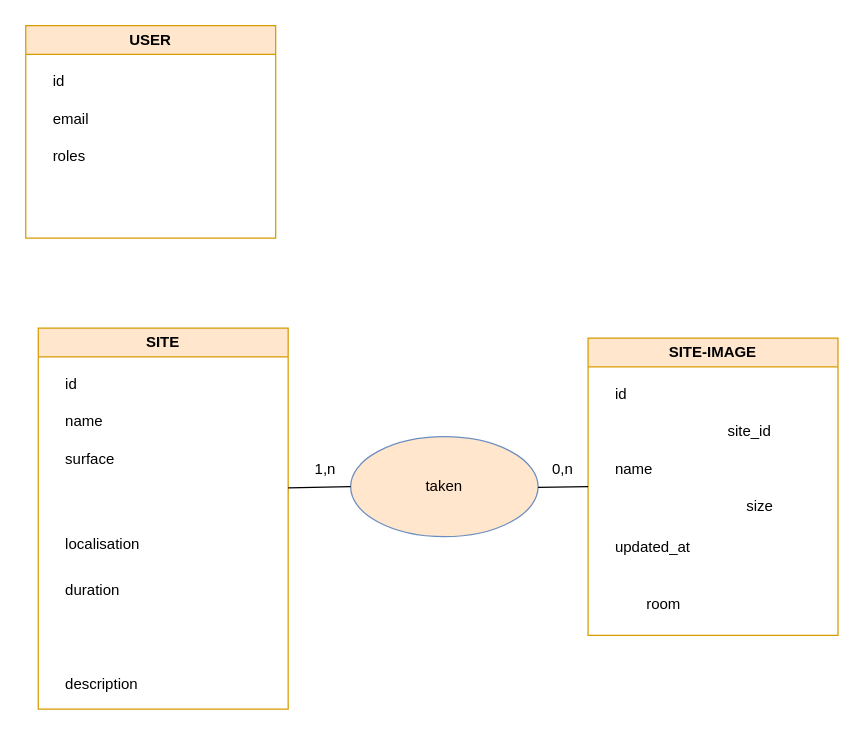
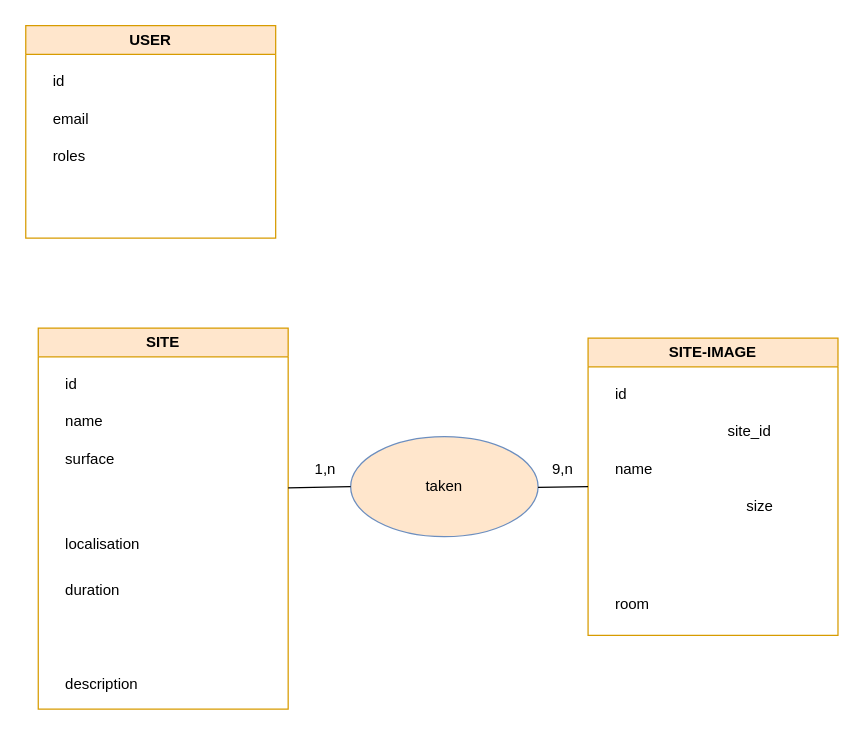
  <mxCell id="0" />
  <mxCell id="1" parent="0" />
  <mxCell id="2" value="USER" style="swimlane;whiteSpace=wrap;html=1;fillColor=#ffe6cc;strokeColor=#d79b00;" parent="1" vertex="1"><mxGeometry x="20" y="20" width="200" height="170" as="geometry" /></mxCell>
  <mxCell id="3" value="id" style="text;html=1;strokeColor=none;fillColor=none;align=left;verticalAlign=middle;whiteSpace=wrap;rounded=0;" parent="2" vertex="1"><mxGeometry x="20" y="30" width="60" height="30" as="geometry" /></mxCell>
  <mxCell id="4" value="email" style="text;html=1;strokeColor=none;fillColor=none;align=left;verticalAlign=middle;whiteSpace=wrap;rounded=0;" parent="2" vertex="1"><mxGeometry x="20" y="60" width="60" height="30" as="geometry" /></mxCell>
  <mxCell id="5" value="roles" style="text;html=1;strokeColor=none;fillColor=none;align=left;verticalAlign=middle;whiteSpace=wrap;rounded=0;" parent="2" vertex="1"><mxGeometry x="20" y="90" width="60" height="30" as="geometry" /></mxCell>
  <mxCell id="6" value="SITE" style="swimlane;whiteSpace=wrap;html=1;fillColor=#ffe6cc;strokeColor=#d79b00;" parent="1" vertex="1"><mxGeometry x="30" y="262" width="200" height="305" as="geometry" /></mxCell>
  <mxCell id="7" value="id" style="text;html=1;strokeColor=none;fillColor=none;align=left;verticalAlign=middle;whiteSpace=wrap;rounded=0;" parent="6" vertex="1"><mxGeometry x="20" y="30" width="60" height="30" as="geometry" /></mxCell>
  <mxCell id="8" value="name" style="text;html=1;strokeColor=none;fillColor=none;align=left;verticalAlign=middle;whiteSpace=wrap;rounded=0;" parent="6" vertex="1"><mxGeometry x="20" y="60" width="60" height="30" as="geometry" /></mxCell>
  <mxCell id="9" value="surface" style="text;html=1;strokeColor=none;fillColor=none;align=left;verticalAlign=middle;whiteSpace=wrap;rounded=0;" parent="6" vertex="1"><mxGeometry x="20" y="90" width="60" height="30" as="geometry" /></mxCell>
  <mxCell id="10" value="localisation" style="text;html=1;strokeColor=none;fillColor=none;align=left;verticalAlign=middle;whiteSpace=wrap;rounded=0;" parent="6" vertex="1"><mxGeometry x="20" y="158" width="60" height="30" as="geometry" /></mxCell>
  <mxCell id="11" value="duration" style="text;html=1;strokeColor=none;fillColor=none;align=left;verticalAlign=middle;whiteSpace=wrap;rounded=0;" parent="6" vertex="1"><mxGeometry x="20" y="195" width="60" height="30" as="geometry" /></mxCell>
  <mxCell id="12" value="description" style="text;html=1;strokeColor=none;fillColor=none;align=left;verticalAlign=middle;whiteSpace=wrap;rounded=0;" parent="6" vertex="1"><mxGeometry x="20" y="270" width="60" height="30" as="geometry" /></mxCell>
  <mxCell id="13" value="SITE-IMAGE" style="swimlane;whiteSpace=wrap;html=1;fillColor=#ffe6cc;strokeColor=#d79b00;" parent="1" vertex="1"><mxGeometry x="470" y="270" width="200" height="238" as="geometry" /></mxCell>
  <mxCell id="14" value="id" style="text;html=1;strokeColor=none;fillColor=none;align=left;verticalAlign=middle;whiteSpace=wrap;rounded=0;" parent="13" vertex="1"><mxGeometry x="20" y="30" width="60" height="30" as="geometry" /></mxCell>
  <mxCell id="15" value="site_id" style="text;html=1;strokeColor=none;fillColor=none;align=left;verticalAlign=middle;whiteSpace=wrap;rounded=0;" parent="13" vertex="1"><mxGeometry x="110" y="60" width="60" height="30" as="geometry" /></mxCell>
  <mxCell id="16" value="name" style="text;html=1;strokeColor=none;fillColor=none;align=left;verticalAlign=middle;whiteSpace=wrap;rounded=0;" parent="13" vertex="1"><mxGeometry x="20" y="90" width="60" height="30" as="geometry" /></mxCell>
  <mxCell id="17" value="size" style="text;html=1;strokeColor=none;fillColor=none;align=left;verticalAlign=middle;whiteSpace=wrap;rounded=0;" parent="13" vertex="1"><mxGeometry x="125" y="120" width="60" height="30" as="geometry" /></mxCell>
- <mxCell id="18" value="updated_at" style="text;html=1;strokeColor=none;fillColor=none;align=left;verticalAlign=middle;whiteSpace=wrap;rounded=0;" parent="13" vertex="1"><mxGeometry x="20" y="153" width="90" height="30" as="geometry" /></mxCell>
- <mxCell id="19" value="room" style="text;html=1;strokeColor=none;fillColor=none;align=left;verticalAlign=middle;whiteSpace=wrap;rounded=0;" parent="13" vertex="1"><mxGeometry x="45" y="198" width="90" height="30" as="geometry" /></mxCell>
+ <mxCell id="19" value="room" style="text;html=1;strokeColor=none;fillColor=none;align=left;verticalAlign=middle;whiteSpace=wrap;rounded=0;" parent="13" vertex="1"><mxGeometry x="20" y="198" width="90" height="30" as="geometry" /></mxCell>
  <mxCell id="20" value="taken" style="ellipse;whiteSpace=wrap;html=1;fillColor=#ffe6cc;strokeColor=#6c8ebf;" parent="1" vertex="1"><mxGeometry x="280" y="349" width="150" height="80" as="geometry" /></mxCell>
  <mxCell id="21" value="" style="endArrow=none;html=1;rounded=0;entryX=0;entryY=0.5;entryDx=0;entryDy=0;" parent="1" target="20" edge="1"><mxGeometry width="50" height="50" relative="1" as="geometry"><mxPoint x="230" y="390" as="sourcePoint" /><mxPoint x="280" y="349" as="targetPoint" /></mxGeometry></mxCell>
  <mxCell id="22" value="" style="endArrow=none;html=1;rounded=0;entryX=0;entryY=0.5;entryDx=0;entryDy=0;" parent="1" target="13" edge="1"><mxGeometry width="50" height="50" relative="1" as="geometry"><mxPoint x="430" y="389.5" as="sourcePoint" /><mxPoint x="450" y="400" as="targetPoint" /></mxGeometry></mxCell>
  <mxCell id="23" value="1,n" style="text;html=1;strokeColor=none;fillColor=none;align=center;verticalAlign=middle;whiteSpace=wrap;rounded=0;" parent="1" vertex="1"><mxGeometry x="230" y="360" width="60" height="30" as="geometry" /></mxCell>
- <mxCell id="24" value="0,n" style="text;html=1;strokeColor=none;fillColor=none;align=center;verticalAlign=middle;whiteSpace=wrap;rounded=0;" parent="1" vertex="1"><mxGeometry x="420" y="360" width="60" height="30" as="geometry" /></mxCell>
+ <mxCell id="24" value="9,n" style="text;html=1;strokeColor=none;fillColor=none;align=center;verticalAlign=middle;whiteSpace=wrap;rounded=0;" parent="1" vertex="1"><mxGeometry x="420" y="360" width="60" height="30" as="geometry" /></mxCell>
